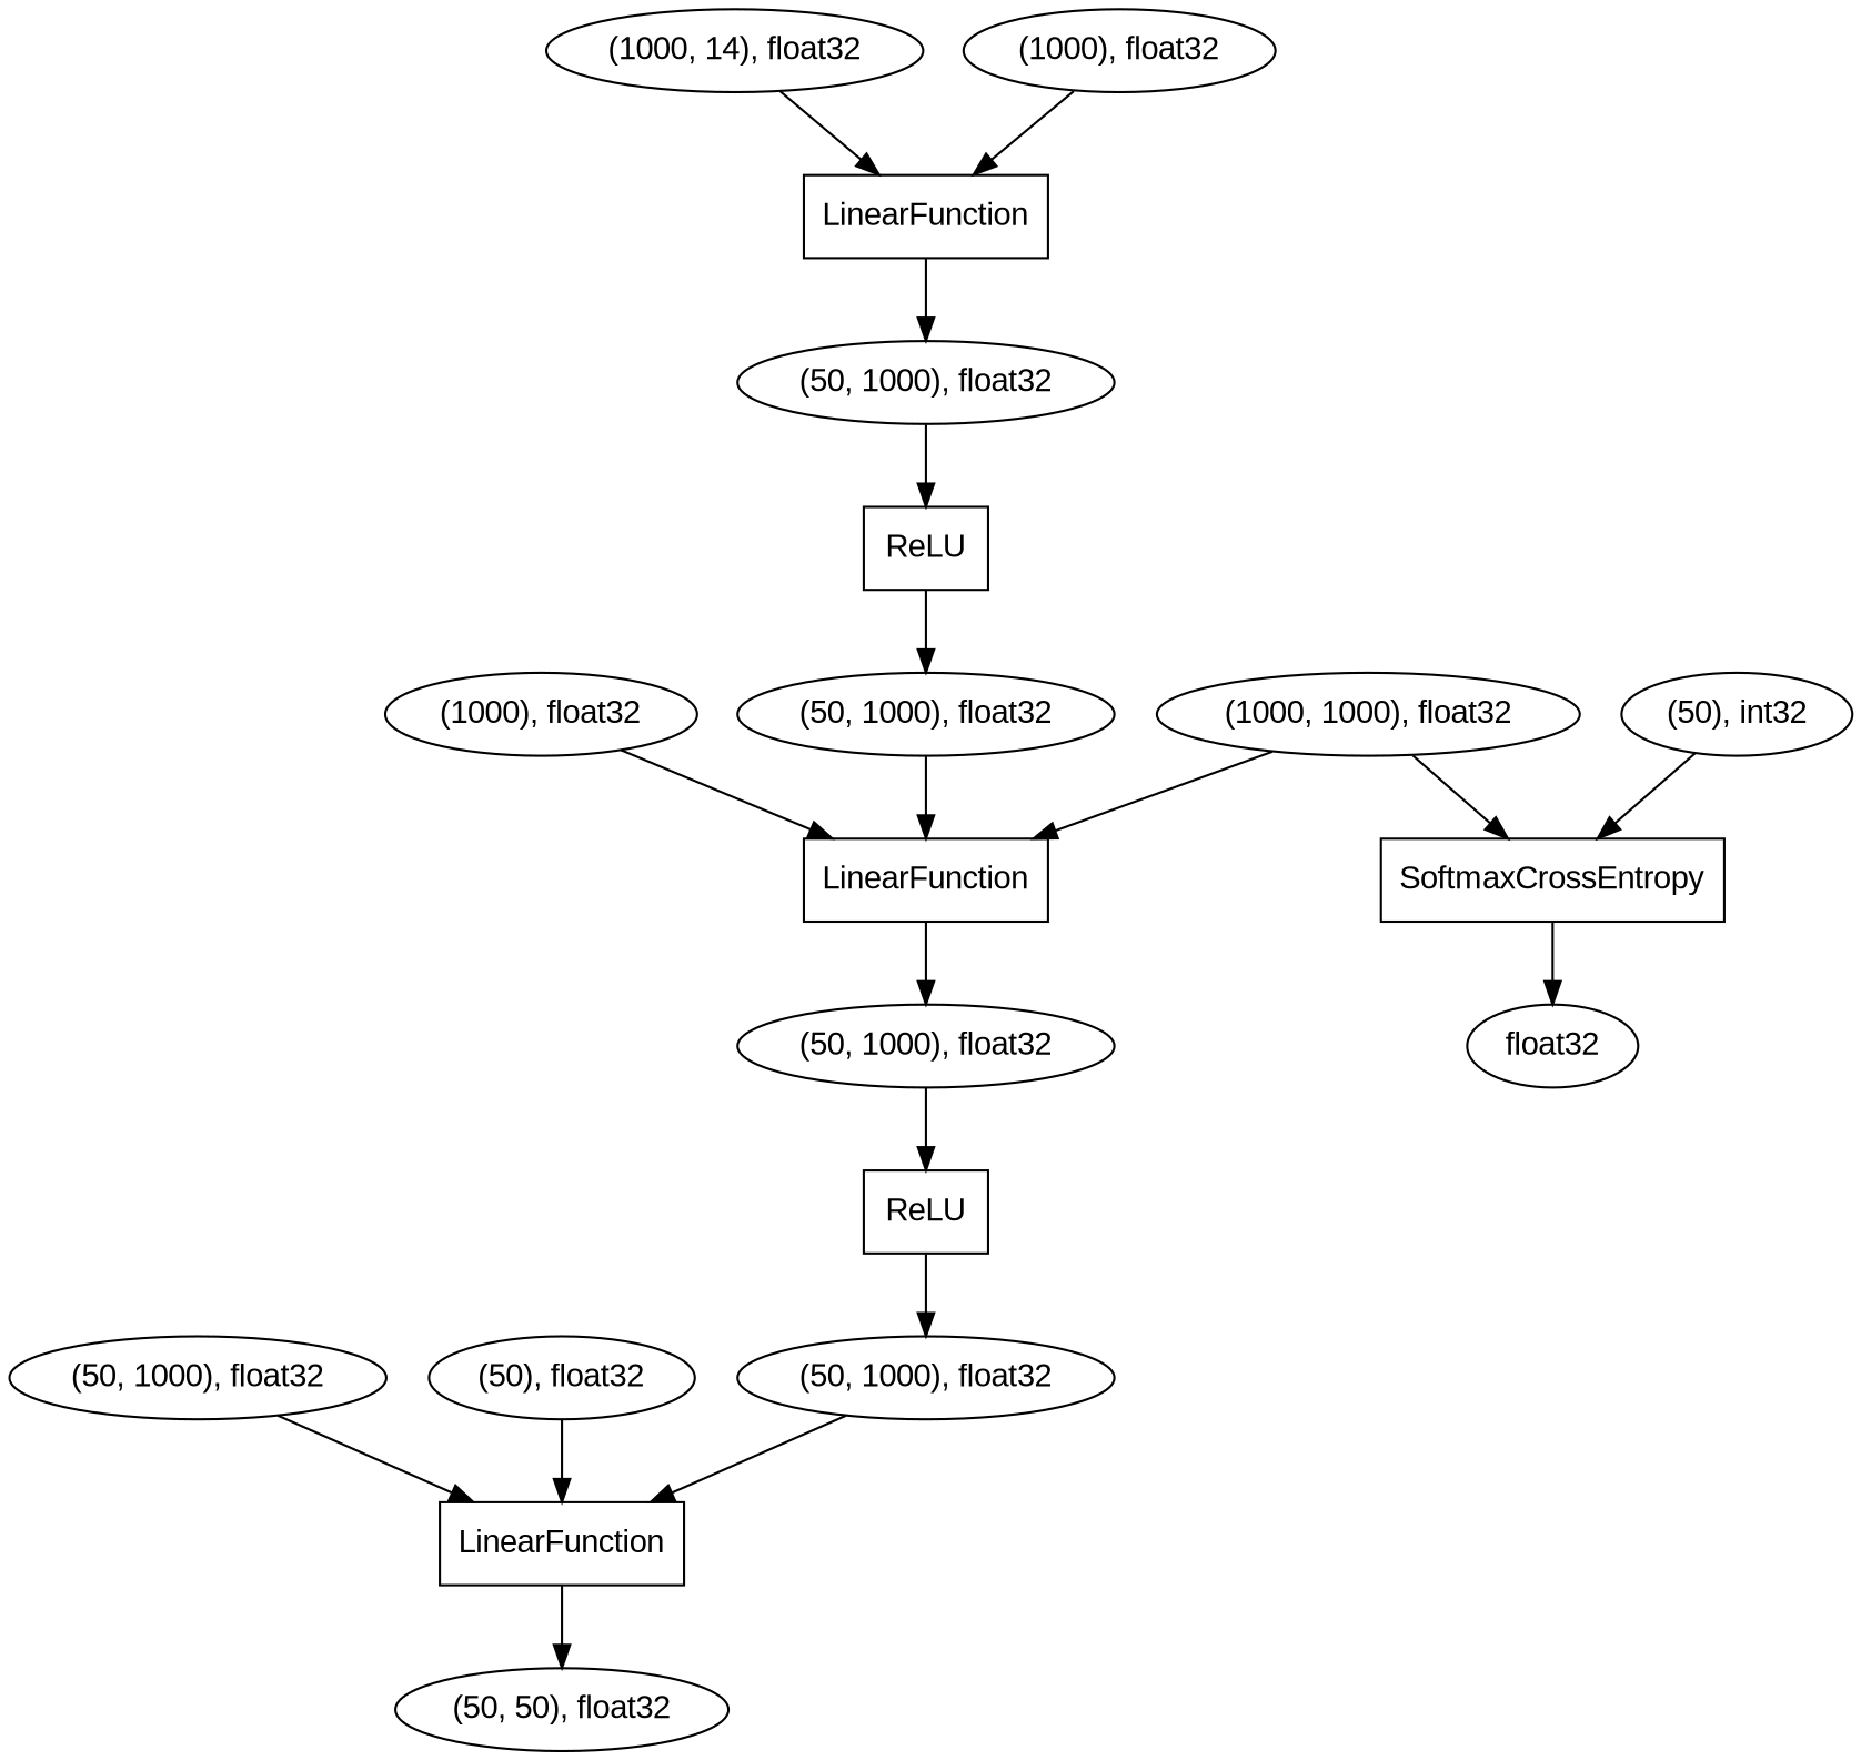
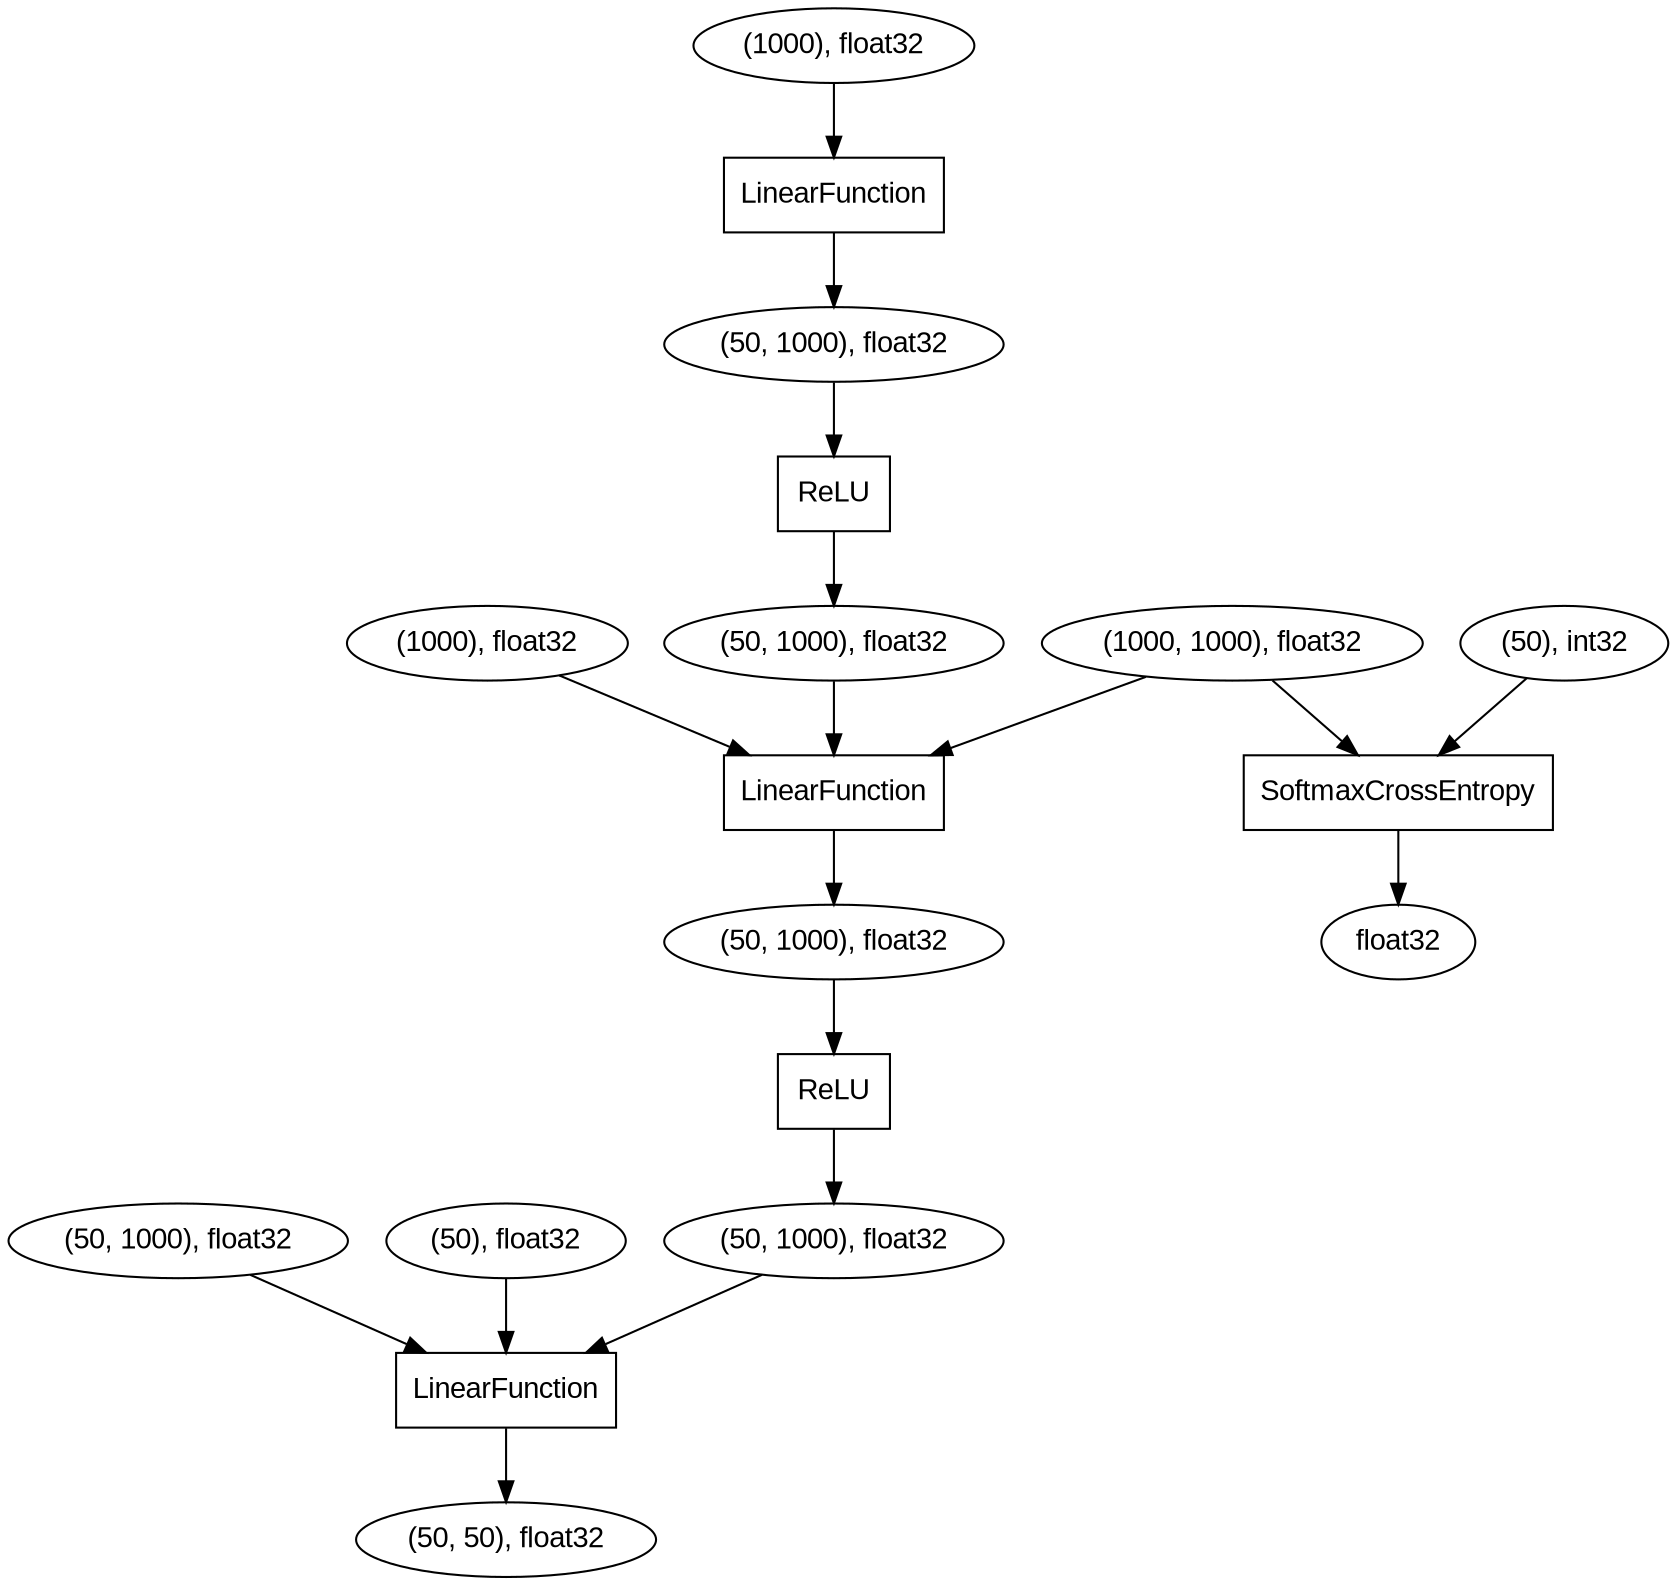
  digraph {
    fontname="Liberation Sans"
    node [fontname="Liberation Sans" shape=oval]
    edge [fontname="Liberation Sans"]
    n1 [label=LinearFunction shape=box]
    n2 [label="(50, 1000), float32"]
    n3 [label=ReLU shape=box]
    n4 [label=SoftmaxCrossEntropy shape=box]
    n5 [label=float32]
    n6 [label="(50, 1000), float32"]
    n7 [label=LinearFunction shape=box]
    n8 [label="(50, 1000), float32"]
    n9 [label=ReLU shape=box]
    n10 [label="(50, 1000), float32"]
    n11 [label=LinearFunction shape=box]
    n12 [label="(50, 50), float32"]
    n13 [label="(1000), float32"]
    n14 [label="(50, 1000), float32"]
    n15 [label="(50), float32"]
    n16 [label="(1000, 1000), float32"]
-   n17 [label="(1000, 14), float32"]
    n18 [label="(50), int32"]
    n19 [label="(1000), float32"]
    n1 -> n2
    n2 -> n3
    n3 -> n6
    n4 -> n5
    n6 -> n7
    n7 -> n8
    n8 -> n9
    n9 -> n10
    n10 -> n11
    n11 -> n12
    n13 -> n7
    n14 -> n11
    n15 -> n11
    n16 -> n4
    n16 -> n7
-   n17 -> n1
    n18 -> n4
    n19 -> n1
  }
